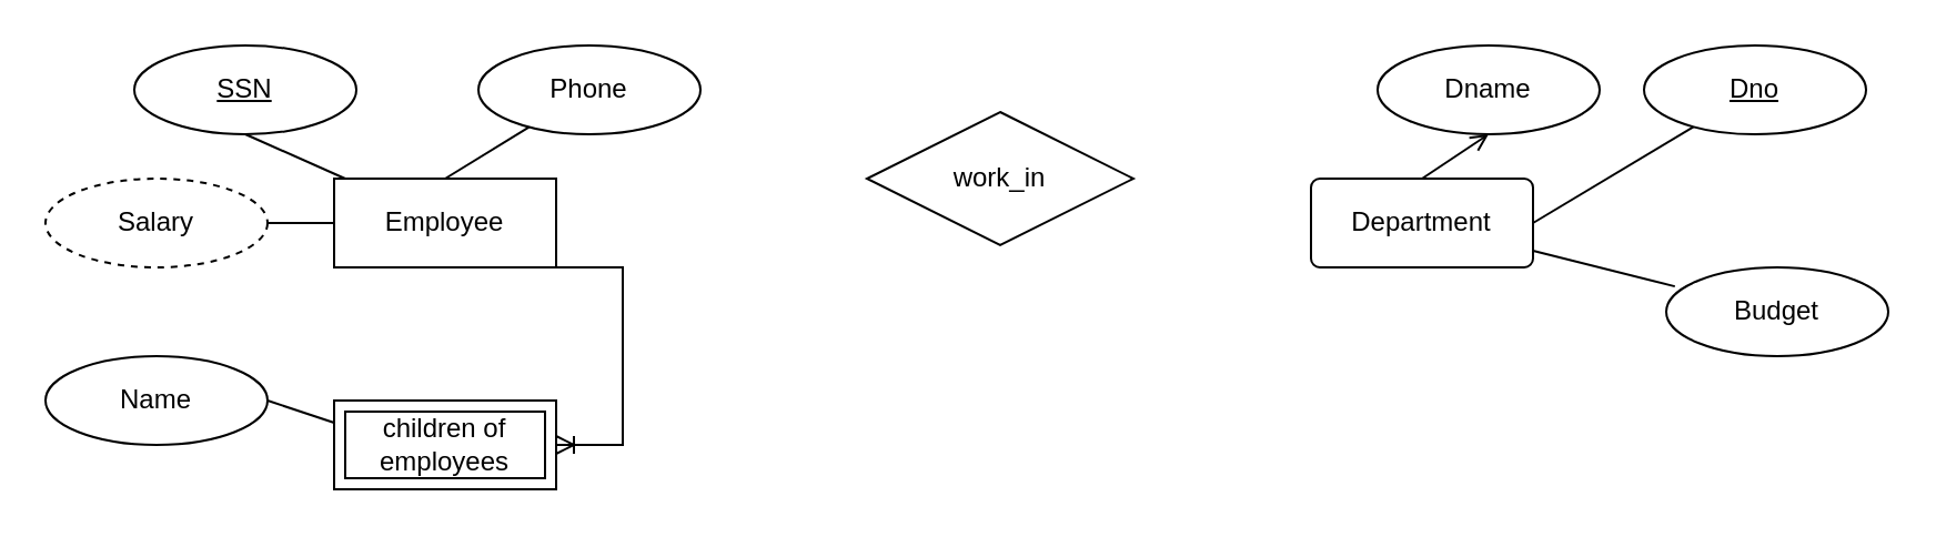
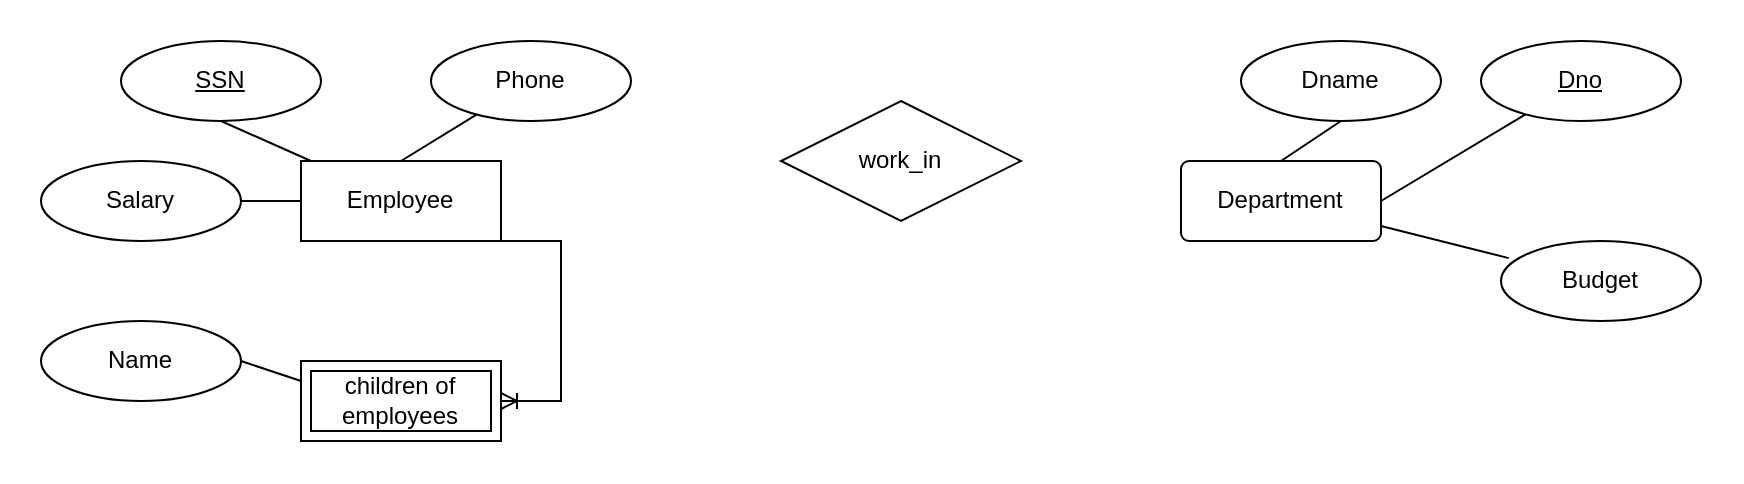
  <mxCell id="0" />
  <mxCell id="1" parent="0" />
  <mxCell id="2" value="Employee" style="whiteSpace=wrap;html=1;align=center;" vertex="1" parent="1"><mxGeometry x="150" y="80" width="100" height="40" as="geometry" /></mxCell>
  <mxCell id="3" value="Phone" style="ellipse;whiteSpace=wrap;html=1;align=center;fontStyle=0;" vertex="1" parent="1"><mxGeometry x="215" y="20" width="100" height="40" as="geometry" /></mxCell>
  <mxCell id="4" value="Department" style="rounded=1;arcSize=10;whiteSpace=wrap;html=1;align=center;" vertex="1" parent="1"><mxGeometry x="590" y="80" width="100" height="40" as="geometry" /></mxCell>
  <mxCell id="5" value="SSN" style="ellipse;whiteSpace=wrap;html=1;align=center;fontStyle=4" vertex="1" parent="1"><mxGeometry x="60" y="20" width="100" height="40" as="geometry" /></mxCell>
  <mxCell id="6" value="Dno" style="ellipse;whiteSpace=wrap;html=1;align=center;fontStyle=4;" vertex="1" parent="1"><mxGeometry x="740" y="20" width="100" height="40" as="geometry" /></mxCell>
  <mxCell id="7" value="Dname" style="ellipse;whiteSpace=wrap;html=1;align=center;" vertex="1" parent="1"><mxGeometry x="620" y="20" width="100" height="40" as="geometry" /></mxCell>
  <mxCell id="8" value="work_in" style="shape=rhombus;perimeter=rhombusPerimeter;whiteSpace=wrap;html=1;align=center;" vertex="1" parent="1"><mxGeometry x="390" y="50" width="120" height="60" as="geometry" /></mxCell>
  <mxCell id="9" value="children of &lt;br/&gt;employees" style="shape=ext;margin=3;double=1;whiteSpace=wrap;html=1;align=center;" vertex="1" parent="1"><mxGeometry x="150" y="180" width="100" height="40" as="geometry" /></mxCell>
- <mxCell id="10" value="Salary" style="ellipse;whiteSpace=wrap;html=1;align=center;dashed=1;" vertex="1" parent="1"><mxGeometry x="20" y="80" width="100" height="40" as="geometry" /></mxCell>
+ <mxCell id="10" value="Salary" style="ellipse;whiteSpace=wrap;html=1;align=center;" vertex="1" parent="1"><mxGeometry x="20" y="80" width="100" height="40" as="geometry" /></mxCell>
  <mxCell id="11" value="Name" style="ellipse;whiteSpace=wrap;html=1;align=center;" vertex="1" parent="1"><mxGeometry x="20" y="160" width="100" height="40" as="geometry" /></mxCell>
  <mxCell id="12" value="" style="endArrow=none;html=1;rounded=0;exitX=0.5;exitY=1;exitDx=0;exitDy=0;" edge="1" parent="1" source="5" target="2"><mxGeometry relative="1" as="geometry"><mxPoint x="136.477" y="-6.321" as="sourcePoint" /><mxPoint x="490" y="-60" as="targetPoint" /></mxGeometry></mxCell>
  <mxCell id="13" value="" style="endArrow=none;html=1;rounded=0;" edge="1" parent="1" source="2" target="10"><mxGeometry relative="1" as="geometry"><mxPoint x="310" y="260" as="sourcePoint" /><mxPoint x="280" y="190" as="targetPoint" /></mxGeometry></mxCell>
- <mxCell id="14" value="" style="endArrow=open;html=1;rounded=0;exitX=0.5;exitY=0;exitDx=0;exitDy=0;entryX=0.5;entryY=1;entryDx=0;entryDy=0;" edge="1" parent="1" source="4" target="7"><mxGeometry relative="1" as="geometry"><mxPoint x="550" y="170" as="sourcePoint" /><mxPoint x="690" y="50" as="targetPoint" /></mxGeometry></mxCell>
+ <mxCell id="14" value="" style="endArrow=none;html=1;rounded=0;exitX=0.5;exitY=0;exitDx=0;exitDy=0;entryX=0.5;entryY=1;entryDx=0;entryDy=0;" edge="1" parent="1" source="4" target="7"><mxGeometry relative="1" as="geometry"><mxPoint x="550" y="170" as="sourcePoint" /><mxPoint x="690" y="50" as="targetPoint" /></mxGeometry></mxCell>
  <mxCell id="15" value="" style="endArrow=none;html=1;rounded=0;exitX=1;exitY=0.5;exitDx=0;exitDy=0;" edge="1" parent="1" source="4" target="6"><mxGeometry relative="1" as="geometry"><mxPoint x="770" y="180" as="sourcePoint" /><mxPoint x="930" y="180" as="targetPoint" /></mxGeometry></mxCell>
  <mxCell id="16" value="" style="endArrow=none;html=1;rounded=0;exitX=0.5;exitY=0;exitDx=0;exitDy=0;" edge="1" parent="1" source="2" target="3"><mxGeometry relative="1" as="geometry"><mxPoint x="370" y="190" as="sourcePoint" /><mxPoint x="530" y="190" as="targetPoint" /></mxGeometry></mxCell>
  <mxCell id="17" value="" style="endArrow=none;html=1;rounded=0;exitX=1;exitY=0.5;exitDx=0;exitDy=0;entryX=0;entryY=0.25;entryDx=0;entryDy=0;" edge="1" parent="1" source="11" target="9"><mxGeometry relative="1" as="geometry"><mxPoint x="200" y="260" as="sourcePoint" /><mxPoint x="360" y="260" as="targetPoint" /></mxGeometry></mxCell>
  <mxCell id="18" value="Budget" style="ellipse;whiteSpace=wrap;html=1;align=center;" vertex="1" parent="1"><mxGeometry x="750" y="120" width="100" height="40" as="geometry" /></mxCell>
  <mxCell id="19" value="" style="endArrow=none;html=1;rounded=0;entryX=0.039;entryY=0.214;entryDx=0;entryDy=0;entryPerimeter=0;" edge="1" parent="1" source="4" target="18"><mxGeometry relative="1" as="geometry"><mxPoint x="770" y="240" as="sourcePoint" /><mxPoint x="930" y="240" as="targetPoint" /></mxGeometry></mxCell>
  <mxCell id="20" value="" style="edgeStyle=entityRelationEdgeStyle;fontSize=12;html=1;endArrow=ERoneToMany;rounded=0;exitX=1;exitY=1;exitDx=0;exitDy=0;" edge="1" parent="1" source="2" target="9"><mxGeometry width="100" height="100" relative="1" as="geometry"><mxPoint x="370" y="300" as="sourcePoint" /><mxPoint x="470" y="200" as="targetPoint" /></mxGeometry></mxCell>
